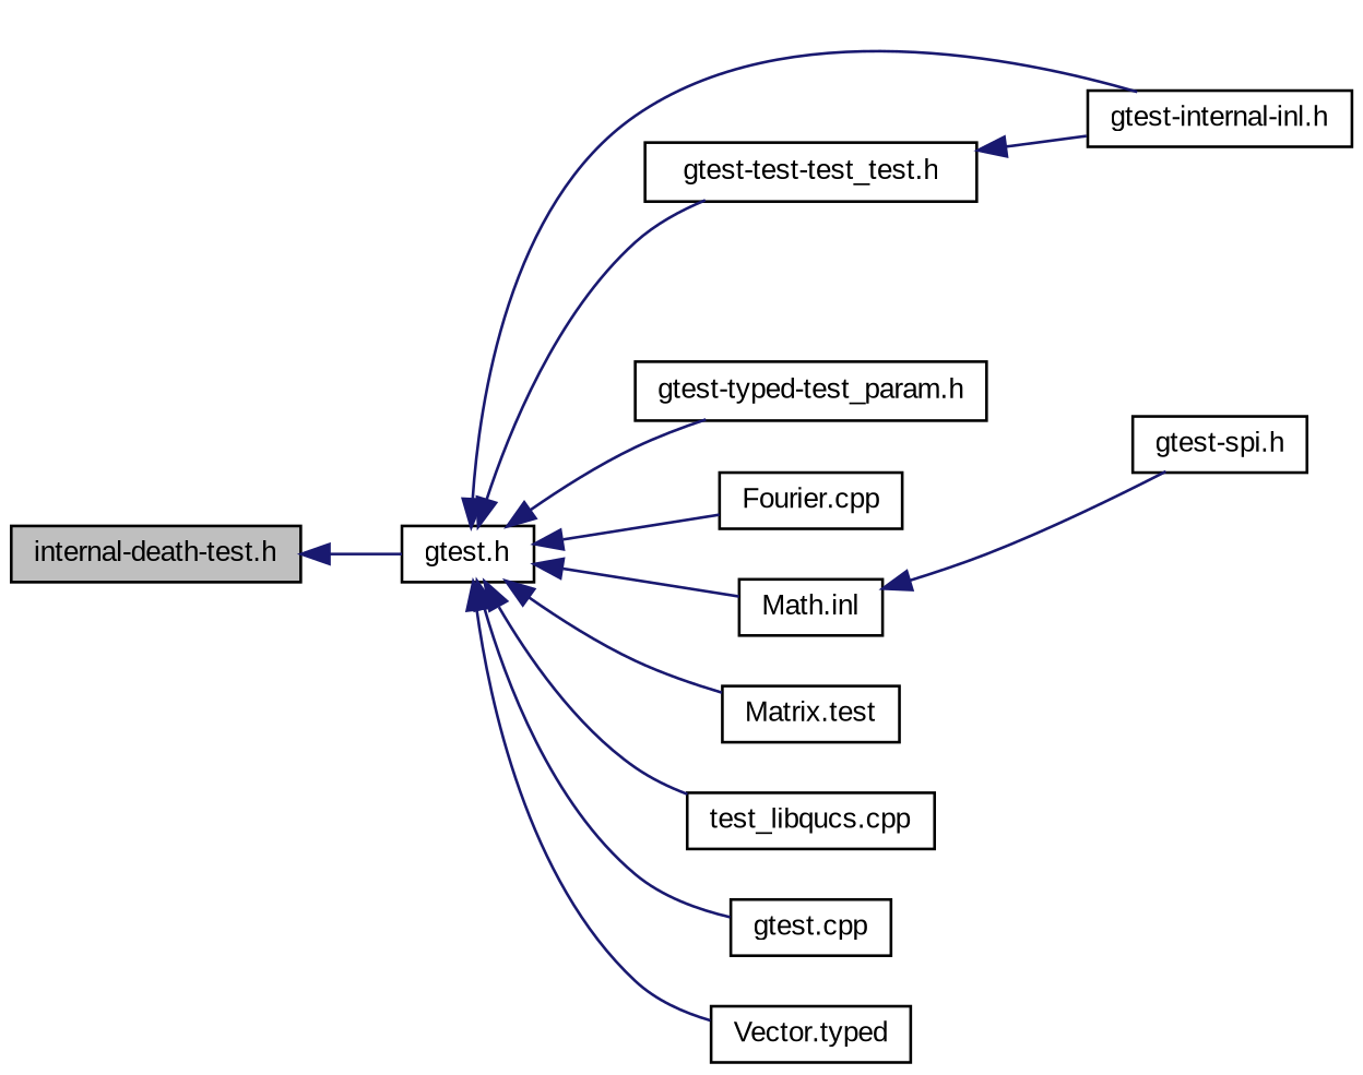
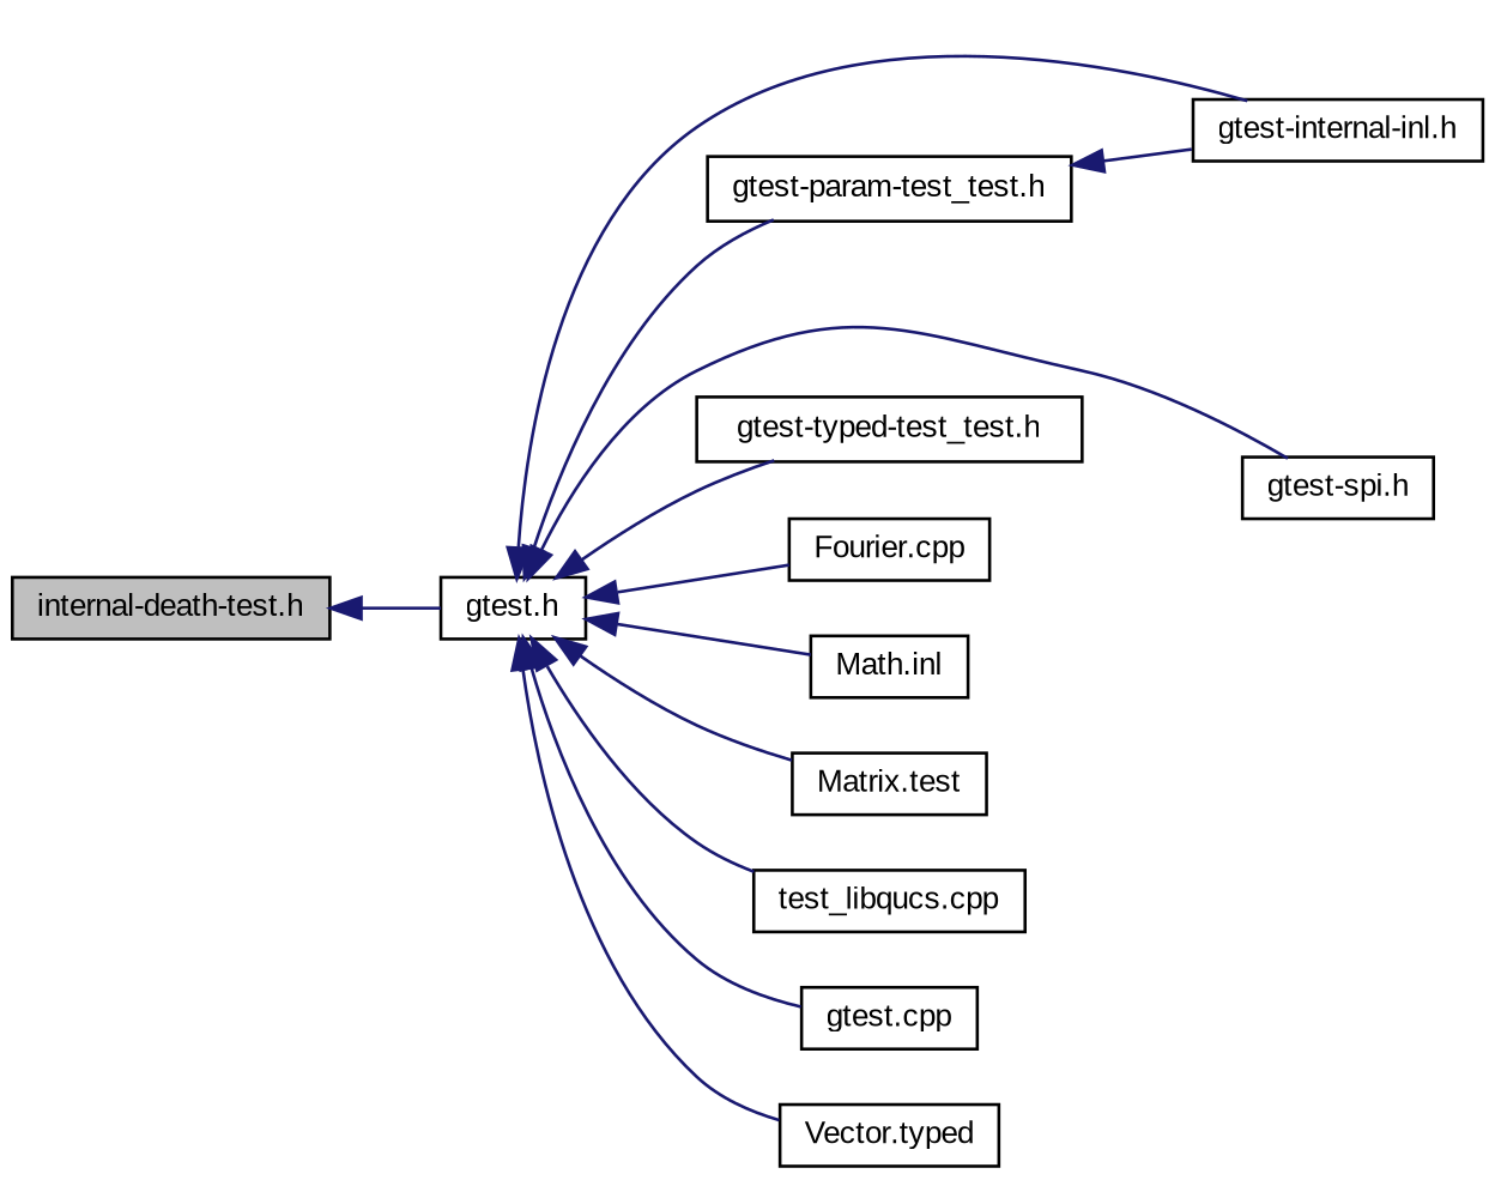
  digraph {
    fontname="Liberation Sans"
    rankdir=LR
    node [color=black fillcolor=white fontname="Liberation Sans" fontsize=10 shape=record style=filled]
    edge [color=midnightblue dir=back fontname="Liberation Sans" fontsize=10 labelfontname=Helvetica labelfontsize=10 style=solid]
    n1 [fillcolor=grey75 fontcolor=black height=0.2 label="internal-death-test.h" width=0.4]
    n2 [height=0.2 label="gtest.h" width=0.4]
    n3 [height=0.2 label="gtest-spi.h" width=0.4]
    n4 [height=0.2 label="gtest-internal-inl.h" width=0.4]
-   n5 [height=0.2 label="gtest-test-test_test.h" width=0.4]
-   n6 [height=0.2 label="gtest-typed-test_param.h" width=0.4]
+   n5 [height=0.2 label="gtest-param-test_test.h" width=0.4]
+   n6 [height=0.2 label="gtest-typed-test_test.h" width=0.4]
    n7 [height=0.2 label="Fourier.cpp" width=0.4]
    n8 [height=0.2 label="Math.inl" width=0.4]
    n9 [height=0.2 label="Matrix.test" width=0.4]
    n10 [height=0.2 label="test_libqucs.cpp" width=0.4]
    n11 [height=0.2 label="gtest.cpp" width=0.4]
    n12 [height=0.2 label="Vector.typed" width=0.4]
    n1 -> n2
-   n8 -> n3
+   n2 -> n3
    n2 -> n4
    n2 -> n5
    n2 -> n6
    n2 -> n7
    n2 -> n8
    n2 -> n9
    n2 -> n10
    n2 -> n11
    n2 -> n12
    n5 -> n4
  }
